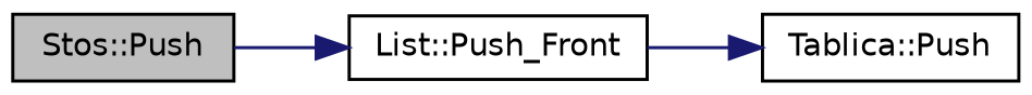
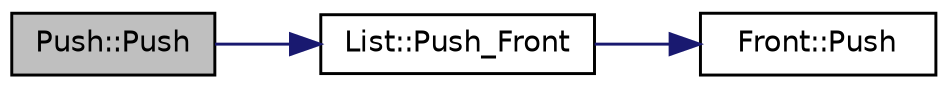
  digraph {
    rankdir=LR
    node [color=black fillcolor=white fontname=Helvetica fontsize=10 shape=record style=filled]
    edge [color=midnightblue fontname=Helvetica fontsize=10 labelfontname=Helvetica labelfontsize=10 style=solid]
-   n1 [fillcolor=grey75 fontcolor=black height=0.2 label="Stos::Push" width=0.4]
+   n1 [fillcolor=grey75 fontcolor=black height=0.2 label="Push::Push" width=0.4]
    n2 [height=0.2 label="List::Push_Front" width=0.4]
-   n3 [height=0.2 label="Tablica::Push" width=0.4]
+   n3 [height=0.2 label="Front::Push" width=0.4]
    n1 -> n2
    n2 -> n3
  }
